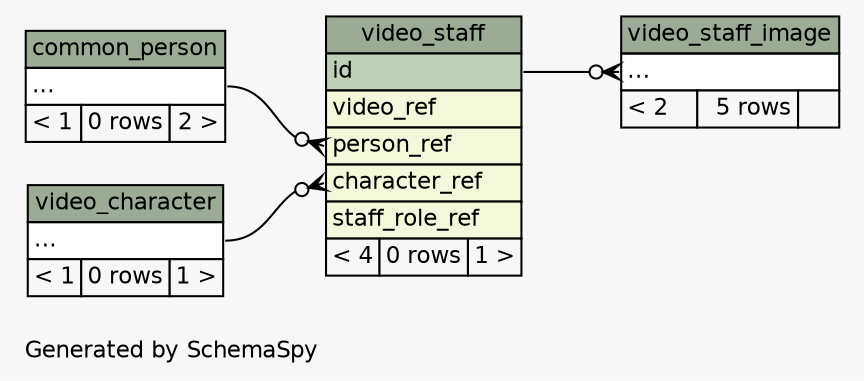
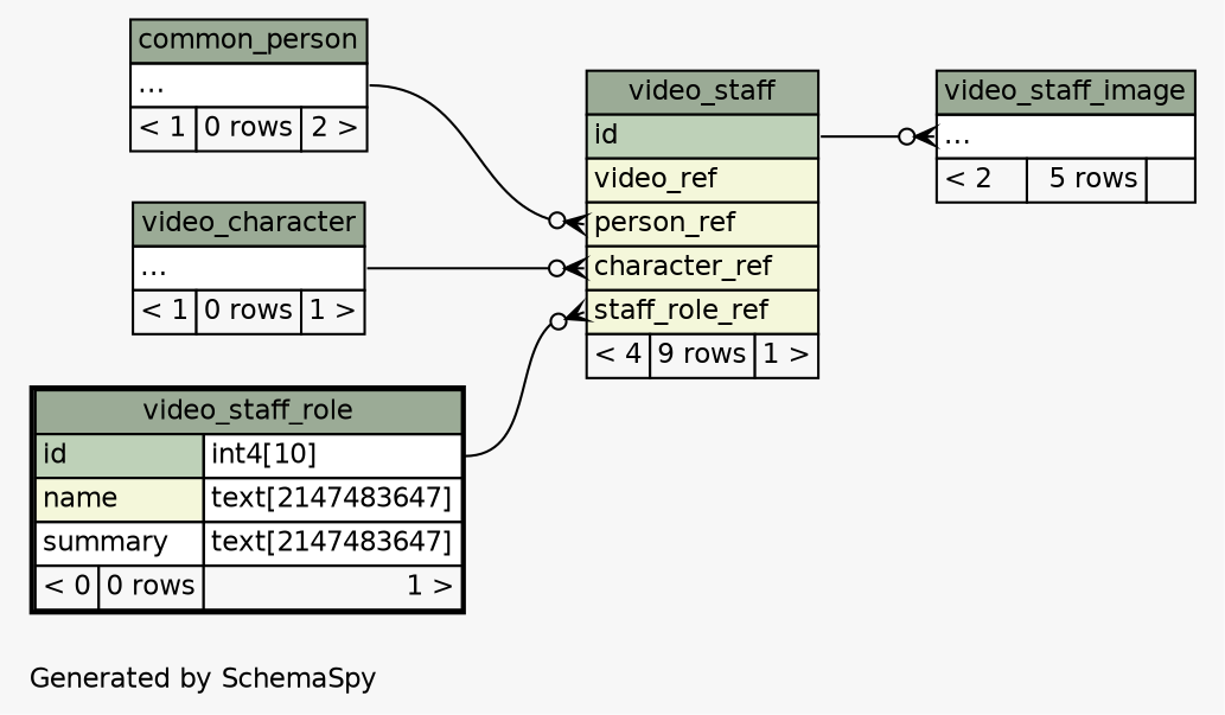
  digraph {
    bgcolor="#f7f7f7"
    fontname=Helvetica
    fontsize=11
    label="\nGenerated by SchemaSpy"
    labeljust=l
    nodesep=0.18
    rankdir=RL
    ranksep=0.46
    node [fontname=Helvetica fontsize=11 shape=plaintext]
    edge [arrowhead=none arrowsize=0.8 arrowtail=crowodot dir=back headport="elipses:e"]
    n1 [label=<     <TABLE BORDER="0" CELLBORDER="1" CELLSPACING="0" BGCOLOR="#ffffff">       <TR><TD COLSPAN="3" BGCOLOR="#9bab96" ALIGN="CENTER">video_character</TD></TR>       <TR><TD PORT="elipses" COLSPAN="3" ALIGN="LEFT">...</TD></TR>       <TR><TD ALIGN="LEFT" BGCOLOR="#f7f7f7">&lt; 1</TD><TD ALIGN="RIGHT" BGCOLOR="#f7f7f7">0 rows</TD><TD ALIGN="RIGHT" BGCOLOR="#f7f7f7">1 &gt;</TD></TR>     </TABLE>>]
-   n2 [label=<     <TABLE BORDER="0" CELLBORDER="1" CELLSPACING="0" BGCOLOR="#ffffff">       <TR><TD COLSPAN="3" BGCOLOR="#9bab96" ALIGN="CENTER">video_staff</TD></TR>       <TR><TD PORT="id" COLSPAN="3" BGCOLOR="#bed1b8" ALIGN="LEFT">id</TD></TR>       <TR><TD PORT="video_ref" COLSPAN="3" BGCOLOR="#f4f7da" ALIGN="LEFT">video_ref</TD></TR>       <TR><TD PORT="person_ref" COLSPAN="3" BGCOLOR="#f4f7da" ALIGN="LEFT">person_ref</TD></TR>       <TR><TD PORT="character_ref" COLSPAN="3" BGCOLOR="#f4f7da" ALIGN="LEFT">character_ref</TD></TR>       <TR><TD PORT="staff_role_ref" COLSPAN="3" BGCOLOR="#f4f7da" ALIGN="LEFT">staff_role_ref</TD></TR>       <TR><TD ALIGN="LEFT" BGCOLOR="#f7f7f7">&lt; 4</TD><TD ALIGN="RIGHT" BGCOLOR="#f7f7f7">0 rows</TD><TD ALIGN="RIGHT" BGCOLOR="#f7f7f7">1 &gt;</TD></TR>     </TABLE>>]
+   n2 [label=<     <TABLE BORDER="0" CELLBORDER="1" CELLSPACING="0" BGCOLOR="#ffffff">       <TR><TD COLSPAN="3" BGCOLOR="#9bab96" ALIGN="CENTER">video_staff</TD></TR>       <TR><TD PORT="id" COLSPAN="3" BGCOLOR="#bed1b8" ALIGN="LEFT">id</TD></TR>       <TR><TD PORT="video_ref" COLSPAN="3" BGCOLOR="#f4f7da" ALIGN="LEFT">video_ref</TD></TR>       <TR><TD PORT="person_ref" COLSPAN="3" BGCOLOR="#f4f7da" ALIGN="LEFT">person_ref</TD></TR>       <TR><TD PORT="character_ref" COLSPAN="3" BGCOLOR="#f4f7da" ALIGN="LEFT">character_ref</TD></TR>       <TR><TD PORT="staff_role_ref" COLSPAN="3" BGCOLOR="#f4f7da" ALIGN="LEFT">staff_role_ref</TD></TR>       <TR><TD ALIGN="LEFT" BGCOLOR="#f7f7f7">&lt; 4</TD><TD ALIGN="RIGHT" BGCOLOR="#f7f7f7">9 rows</TD><TD ALIGN="RIGHT" BGCOLOR="#f7f7f7">1 &gt;</TD></TR>     </TABLE>>]
    n3 [label=<     <TABLE BORDER="0" CELLBORDER="1" CELLSPACING="0" BGCOLOR="#ffffff">       <TR><TD COLSPAN="3" BGCOLOR="#9bab96" ALIGN="CENTER">common_person</TD></TR>       <TR><TD PORT="elipses" COLSPAN="3" ALIGN="LEFT">...</TD></TR>       <TR><TD ALIGN="LEFT" BGCOLOR="#f7f7f7">&lt; 1</TD><TD ALIGN="RIGHT" BGCOLOR="#f7f7f7">0 rows</TD><TD ALIGN="RIGHT" BGCOLOR="#f7f7f7">2 &gt;</TD></TR>     </TABLE>>]
+   n4 [label=<     <TABLE BORDER="2" CELLBORDER="1" CELLSPACING="0" BGCOLOR="#ffffff">       <TR><TD COLSPAN="3" BGCOLOR="#9bab96" ALIGN="CENTER">video_staff_role</TD></TR>       <TR><TD PORT="id" COLSPAN="2" BGCOLOR="#bed1b8" ALIGN="LEFT">id</TD><TD PORT="id.type" ALIGN="LEFT">int4[10]</TD></TR>       <TR><TD PORT="name" COLSPAN="2" BGCOLOR="#f4f7da" ALIGN="LEFT">name</TD><TD PORT="name.type" ALIGN="LEFT">text[2147483647]</TD></TR>       <TR><TD PORT="summary" COLSPAN="2" ALIGN="LEFT">summary</TD><TD PORT="summary.type" ALIGN="LEFT">text[2147483647]</TD></TR>       <TR><TD ALIGN="LEFT" BGCOLOR="#f7f7f7">&lt; 0</TD><TD ALIGN="RIGHT" BGCOLOR="#f7f7f7">0 rows</TD><TD ALIGN="RIGHT" BGCOLOR="#f7f7f7">1 &gt;</TD></TR>     </TABLE>>]
    n5 [label=<     <TABLE BORDER="0" CELLBORDER="1" CELLSPACING="0" BGCOLOR="#ffffff">       <TR><TD COLSPAN="3" BGCOLOR="#9bab96" ALIGN="CENTER">video_staff_image</TD></TR>       <TR><TD PORT="elipses" COLSPAN="3" ALIGN="LEFT">...</TD></TR>       <TR><TD ALIGN="LEFT" BGCOLOR="#f7f7f7">&lt; 2</TD><TD ALIGN="RIGHT" BGCOLOR="#f7f7f7">5 rows</TD><TD ALIGN="RIGHT" BGCOLOR="#f7f7f7">  </TD></TR>     </TABLE>>]
    n2 -> n1 [tailport="character_ref:w"]
    n2 -> n3 [tailport="person_ref:w"]
+   n2 -> n4 [headport="id.type:e" tailport="staff_role_ref:w"]
    n5 -> n2 [headport="id:e" tailport="elipses:w"]
  }
